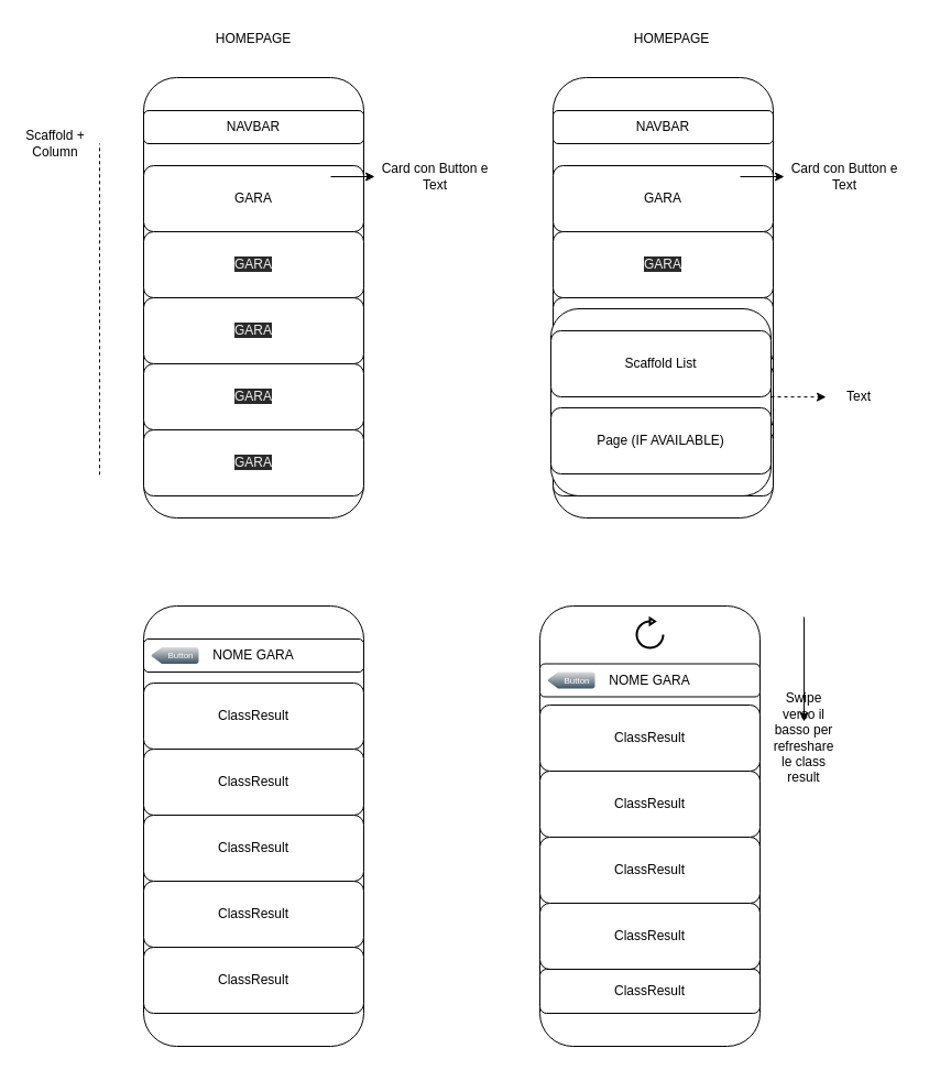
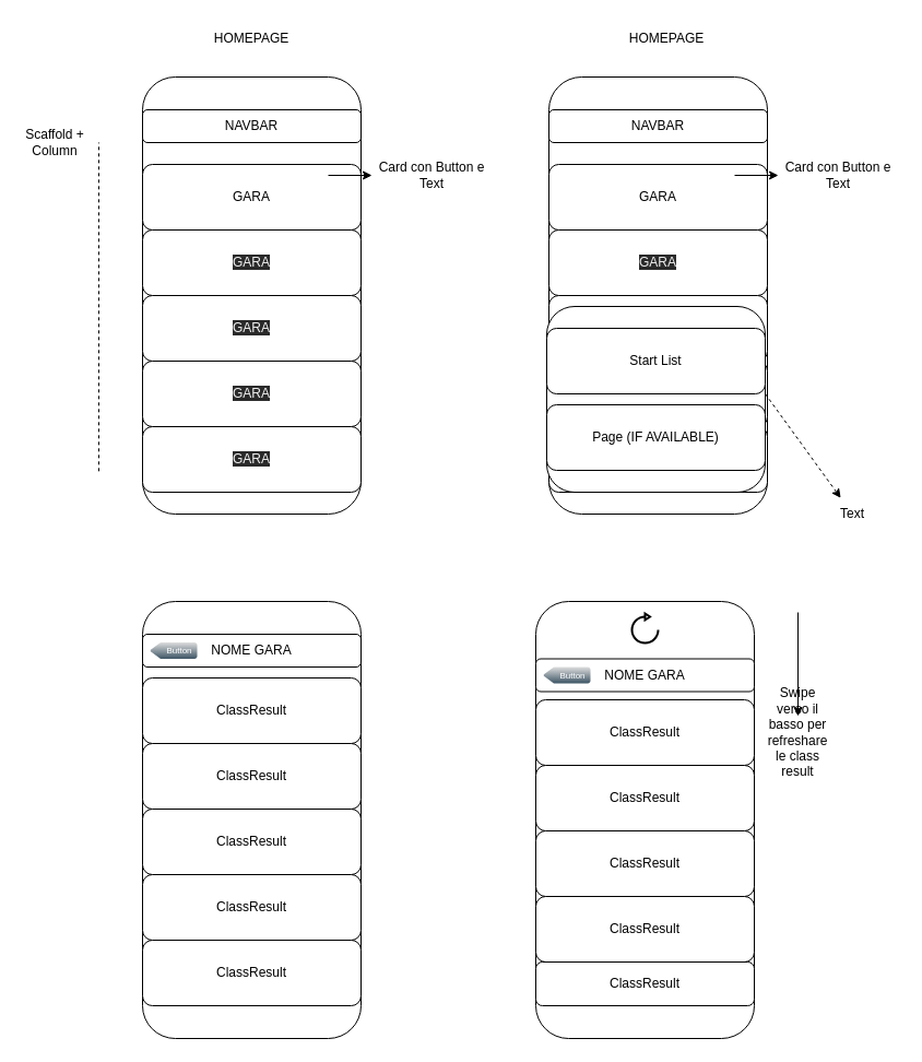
  <mxCell id="0" />
  <mxCell id="1" parent="0" />
  <mxCell id="2" value="" style="rounded=1;whiteSpace=wrap;html=1;" vertex="1" parent="1"><mxGeometry x="130" y="70" width="200" height="400" as="geometry" /></mxCell>
  <mxCell id="3" value="&lt;meta charset=&quot;utf-8&quot;&gt;&lt;span style=&quot;color: rgb(240, 240, 240); font-family: helvetica; font-size: 12px; font-style: normal; font-weight: 400; letter-spacing: normal; text-align: center; text-indent: 0px; text-transform: none; word-spacing: 0px; background-color: rgb(42, 42, 42); display: inline; float: none;&quot;&gt;GARA&lt;/span&gt;" style="rounded=1;whiteSpace=wrap;html=1;" vertex="1" parent="1"><mxGeometry x="130" y="210" width="200" height="60" as="geometry" /></mxCell>
  <mxCell id="4" value="GARA" style="rounded=1;whiteSpace=wrap;html=1;" vertex="1" parent="1"><mxGeometry x="130" y="150" width="200" height="60" as="geometry" /></mxCell>
  <mxCell id="5" value="&lt;meta charset=&quot;utf-8&quot;&gt;&lt;span style=&quot;color: rgb(240, 240, 240); font-family: helvetica; font-size: 12px; font-style: normal; font-weight: 400; letter-spacing: normal; text-align: center; text-indent: 0px; text-transform: none; word-spacing: 0px; background-color: rgb(42, 42, 42); display: inline; float: none;&quot;&gt;GARA&lt;/span&gt;" style="rounded=1;whiteSpace=wrap;html=1;" vertex="1" parent="1"><mxGeometry x="130" y="270" width="200" height="60" as="geometry" /></mxCell>
  <mxCell id="6" value="&lt;meta charset=&quot;utf-8&quot;&gt;&lt;span style=&quot;color: rgb(240, 240, 240); font-family: helvetica; font-size: 12px; font-style: normal; font-weight: 400; letter-spacing: normal; text-align: center; text-indent: 0px; text-transform: none; word-spacing: 0px; background-color: rgb(42, 42, 42); display: inline; float: none;&quot;&gt;GARA&lt;/span&gt;" style="rounded=1;whiteSpace=wrap;html=1;" vertex="1" parent="1"><mxGeometry x="130" y="330" width="200" height="60" as="geometry" /></mxCell>
  <mxCell id="7" value="NAVBAR" style="rounded=1;whiteSpace=wrap;html=1;" vertex="1" parent="1"><mxGeometry x="130" y="100" width="200" height="30" as="geometry" /></mxCell>
  <mxCell id="8" value="" style="endArrow=none;dashed=1;html=1;" edge="1" parent="1"><mxGeometry width="50" height="50" relative="1" as="geometry"><mxPoint x="90" y="430.833" as="sourcePoint" /><mxPoint x="90" y="130" as="targetPoint" /></mxGeometry></mxCell>
  <mxCell id="9" value="Scaffold +&lt;br&gt;Column" style="text;html=1;strokeColor=none;fillColor=none;align=center;verticalAlign=middle;whiteSpace=wrap;rounded=0;" vertex="1" parent="1"><mxGeometry x="20" y="115" width="60" height="30" as="geometry" /></mxCell>
  <mxCell id="10" value="" style="endArrow=classic;html=1;" edge="1" parent="1" target="11"><mxGeometry width="50" height="50" relative="1" as="geometry"><mxPoint x="300" y="160" as="sourcePoint" /><mxPoint x="370" y="160" as="targetPoint" /></mxGeometry></mxCell>
  <mxCell id="11" value="Card con Button e Text&lt;br&gt;" style="text;html=1;strokeColor=none;fillColor=none;align=center;verticalAlign=middle;whiteSpace=wrap;rounded=0;" vertex="1" parent="1"><mxGeometry x="340" y="137.5" width="110" height="45" as="geometry" /></mxCell>
  <mxCell id="12" value="HOMEPAGE" style="text;html=1;strokeColor=none;fillColor=none;align=center;verticalAlign=middle;whiteSpace=wrap;rounded=0;" vertex="1" parent="1"><mxGeometry x="180" y="20" width="100" height="30" as="geometry" /></mxCell>
  <mxCell id="13" value="&lt;meta charset=&quot;utf-8&quot;&gt;&lt;span style=&quot;color: rgb(240, 240, 240); font-family: helvetica; font-size: 12px; font-style: normal; font-weight: 400; letter-spacing: normal; text-align: center; text-indent: 0px; text-transform: none; word-spacing: 0px; background-color: rgb(42, 42, 42); display: inline; float: none;&quot;&gt;GARA&lt;/span&gt;" style="rounded=1;whiteSpace=wrap;html=1;" vertex="1" parent="1"><mxGeometry x="130" y="390" width="200" height="60" as="geometry" /></mxCell>
  <mxCell id="14" value="" style="rounded=1;whiteSpace=wrap;html=1;" vertex="1" parent="1"><mxGeometry x="130" y="550" width="200" height="400" as="geometry" /></mxCell>
  <mxCell id="15" value="NOME GARA" style="rounded=1;whiteSpace=wrap;html=1;" vertex="1" parent="1"><mxGeometry x="130" y="580" width="200" height="30" as="geometry" /></mxCell>
  <mxCell id="16" value="Button" style="strokeWidth=1;html=1;shadow=0;dashed=0;shape=mxgraph.ios.iButtonBack;strokeColor=#444444;fontColor=#ffffff;buttonText=;fontSize=8;fillColor=#dddddd;fillColor2=#3D5565;spacingLeft=10;whiteSpace=wrap;align=center;sketch=0;" vertex="1" parent="1"><mxGeometry x="136.5" y="587.5" width="43.5" height="15" as="geometry" /></mxCell>
  <mxCell id="17" value="ClassResult" style="rounded=1;whiteSpace=wrap;html=1;" vertex="1" parent="1"><mxGeometry x="130" y="620" width="200" height="60" as="geometry" /></mxCell>
  <mxCell id="18" value="ClassResult" style="rounded=1;whiteSpace=wrap;html=1;" vertex="1" parent="1"><mxGeometry x="130" y="680" width="200" height="60" as="geometry" /></mxCell>
  <mxCell id="19" value="ClassResult" style="rounded=1;whiteSpace=wrap;html=1;" vertex="1" parent="1"><mxGeometry x="130" y="740" width="200" height="60" as="geometry" /></mxCell>
  <mxCell id="20" value="ClassResult" style="rounded=1;whiteSpace=wrap;html=1;" vertex="1" parent="1"><mxGeometry x="130" y="800" width="200" height="60" as="geometry" /></mxCell>
  <mxCell id="21" value="ClassResult" style="rounded=1;whiteSpace=wrap;html=1;" vertex="1" parent="1"><mxGeometry x="130" y="860" width="200" height="60" as="geometry" /></mxCell>
  <mxCell id="22" value="" style="rounded=1;whiteSpace=wrap;html=1;" vertex="1" parent="1"><mxGeometry x="490" y="550" width="200" height="400" as="geometry" /></mxCell>
  <mxCell id="23" value="NOME GARA" style="rounded=1;whiteSpace=wrap;html=1;" vertex="1" parent="1"><mxGeometry x="490" y="602.5" width="200" height="30" as="geometry" /></mxCell>
  <mxCell id="24" value="Button" style="strokeWidth=1;html=1;shadow=0;dashed=0;shape=mxgraph.ios.iButtonBack;strokeColor=#444444;fontColor=#ffffff;buttonText=;fontSize=8;fillColor=#dddddd;fillColor2=#3D5565;spacingLeft=10;whiteSpace=wrap;align=center;sketch=0;" vertex="1" parent="1"><mxGeometry x="496.5" y="610" width="43.5" height="15" as="geometry" /></mxCell>
  <mxCell id="25" value="ClassResult" style="rounded=1;whiteSpace=wrap;html=1;" vertex="1" parent="1"><mxGeometry x="490" y="640" width="200" height="60" as="geometry" /></mxCell>
  <mxCell id="26" value="ClassResult" style="rounded=1;whiteSpace=wrap;html=1;" vertex="1" parent="1"><mxGeometry x="490" y="700" width="200" height="60" as="geometry" /></mxCell>
  <mxCell id="27" value="ClassResult" style="rounded=1;whiteSpace=wrap;html=1;" vertex="1" parent="1"><mxGeometry x="490" y="760" width="200" height="60" as="geometry" /></mxCell>
  <mxCell id="28" value="ClassResult" style="rounded=1;whiteSpace=wrap;html=1;" vertex="1" parent="1"><mxGeometry x="490" y="820" width="200" height="60" as="geometry" /></mxCell>
  <mxCell id="29" value="ClassResult" style="rounded=1;whiteSpace=wrap;html=1;" vertex="1" parent="1"><mxGeometry x="490" y="880" width="200" height="40" as="geometry" /></mxCell>
  <mxCell id="30" value="" style="html=1;verticalLabelPosition=bottom;align=center;labelBackgroundColor=#ffffff;verticalAlign=top;strokeWidth=2;shadow=0;dashed=0;shape=mxgraph.ios7.icons.reload;" vertex="1" parent="1"><mxGeometry x="578" y="561" width="24" height="27" as="geometry" /></mxCell>
  <mxCell id="31" value="" style="endArrow=classic;html=1;" edge="1" parent="1" target="32"><mxGeometry width="50" height="50" relative="1" as="geometry"><mxPoint x="730" y="560" as="sourcePoint" /><mxPoint x="730" y="670" as="targetPoint" /></mxGeometry></mxCell>
  <mxCell id="32" value="Swipe verso il basso per refreshare le class result" style="text;html=1;strokeColor=none;fillColor=none;align=center;verticalAlign=middle;whiteSpace=wrap;rounded=0;" vertex="1" parent="1"><mxGeometry x="700" y="655" width="60" height="30" as="geometry" /></mxCell>
  <mxCell id="33" value="" style="rounded=1;whiteSpace=wrap;html=1;" vertex="1" parent="1"><mxGeometry x="502" y="70" width="200" height="400" as="geometry" /></mxCell>
  <mxCell id="34" value="&lt;meta charset=&quot;utf-8&quot;&gt;&lt;span style=&quot;color: rgb(240, 240, 240); font-family: helvetica; font-size: 12px; font-style: normal; font-weight: 400; letter-spacing: normal; text-align: center; text-indent: 0px; text-transform: none; word-spacing: 0px; background-color: rgb(42, 42, 42); display: inline; float: none;&quot;&gt;GARA&lt;/span&gt;" style="rounded=1;whiteSpace=wrap;html=1;" vertex="1" parent="1"><mxGeometry x="502" y="210" width="200" height="60" as="geometry" /></mxCell>
  <mxCell id="35" value="GARA" style="rounded=1;whiteSpace=wrap;html=1;" vertex="1" parent="1"><mxGeometry x="502" y="150" width="200" height="60" as="geometry" /></mxCell>
  <mxCell id="36" value="&lt;meta charset=&quot;utf-8&quot;&gt;&lt;span style=&quot;color: rgb(240, 240, 240); font-family: helvetica; font-size: 12px; font-style: normal; font-weight: 400; letter-spacing: normal; text-align: center; text-indent: 0px; text-transform: none; word-spacing: 0px; background-color: rgb(42, 42, 42); display: inline; float: none;&quot;&gt;GARA&lt;/span&gt;" style="rounded=1;whiteSpace=wrap;html=1;" vertex="1" parent="1"><mxGeometry x="502" y="270" width="200" height="60" as="geometry" /></mxCell>
  <mxCell id="37" value="&lt;meta charset=&quot;utf-8&quot;&gt;&lt;span style=&quot;color: rgb(240, 240, 240); font-family: helvetica; font-size: 12px; font-style: normal; font-weight: 400; letter-spacing: normal; text-align: center; text-indent: 0px; text-transform: none; word-spacing: 0px; background-color: rgb(42, 42, 42); display: inline; float: none;&quot;&gt;GARA&lt;/span&gt;" style="rounded=1;whiteSpace=wrap;html=1;" vertex="1" parent="1"><mxGeometry x="502" y="330" width="200" height="60" as="geometry" /></mxCell>
  <mxCell id="38" value="NAVBAR" style="rounded=1;whiteSpace=wrap;html=1;" vertex="1" parent="1"><mxGeometry x="502" y="100" width="200" height="30" as="geometry" /></mxCell>
  <mxCell id="39" value="" style="endArrow=classic;html=1;" edge="1" parent="1" target="40"><mxGeometry width="50" height="50" relative="1" as="geometry"><mxPoint x="672" y="160" as="sourcePoint" /><mxPoint x="742" y="160" as="targetPoint" /></mxGeometry></mxCell>
  <mxCell id="40" value="Card con Button e Text&lt;br&gt;" style="text;html=1;strokeColor=none;fillColor=none;align=center;verticalAlign=middle;whiteSpace=wrap;rounded=0;" vertex="1" parent="1"><mxGeometry x="712" y="137.5" width="110" height="45" as="geometry" /></mxCell>
  <mxCell id="41" value="HOMEPAGE" style="text;html=1;strokeColor=none;fillColor=none;align=center;verticalAlign=middle;whiteSpace=wrap;rounded=0;" vertex="1" parent="1"><mxGeometry x="560" y="20" width="100" height="30" as="geometry" /></mxCell>
  <mxCell id="42" value="&lt;meta charset=&quot;utf-8&quot;&gt;&lt;span style=&quot;color: rgb(240, 240, 240); font-family: helvetica; font-size: 12px; font-style: normal; font-weight: 400; letter-spacing: normal; text-align: center; text-indent: 0px; text-transform: none; word-spacing: 0px; background-color: rgb(42, 42, 42); display: inline; float: none;&quot;&gt;GARA&lt;/span&gt;" style="rounded=1;whiteSpace=wrap;html=1;" vertex="1" parent="1"><mxGeometry x="502" y="390" width="200" height="60" as="geometry" /></mxCell>
  <mxCell id="43" value="" style="rounded=1;whiteSpace=wrap;html=1;" vertex="1" parent="1"><mxGeometry x="500" y="280" width="200" height="170" as="geometry" /></mxCell>
  <mxCell id="44" style="edgeStyle=none;html=1;exitX=1;exitY=1;exitDx=0;exitDy=0;dashed=1;" edge="1" parent="1" source="45" target="47"><mxGeometry relative="1" as="geometry"><mxPoint x="780" y="360.286" as="targetPoint" /></mxGeometry></mxCell>
- <mxCell id="45" value="Scaffold List" style="rounded=1;whiteSpace=wrap;html=1;" vertex="1" parent="1"><mxGeometry x="500" y="300" width="200" height="60" as="geometry" /></mxCell>
+ <mxCell id="45" value="Start List" style="rounded=1;whiteSpace=wrap;html=1;" vertex="1" parent="1"><mxGeometry x="500" y="300" width="200" height="60" as="geometry" /></mxCell>
  <mxCell id="46" value="Page (IF AVAILABLE)" style="rounded=1;whiteSpace=wrap;html=1;" vertex="1" parent="1"><mxGeometry x="500" y="370" width="200" height="60" as="geometry" /></mxCell>
- <mxCell id="47" value="Text" style="text;html=1;strokeColor=none;fillColor=none;align=center;verticalAlign=middle;whiteSpace=wrap;rounded=0;" vertex="1" parent="1"><mxGeometry x="750" y="345.286" width="60" height="30" as="geometry" /></mxCell>
+ <mxCell id="47" value="Text" style="text;html=1;strokeColor=none;fillColor=none;align=center;verticalAlign=middle;whiteSpace=wrap;rounded=0;" vertex="1" parent="1"><mxGeometry x="750" y="455.286" width="60" height="30" as="geometry" /></mxCell>
